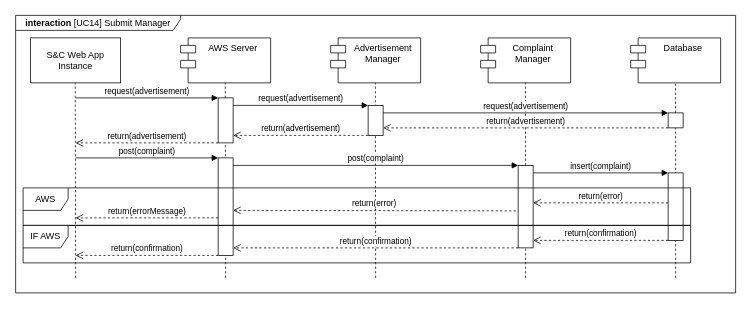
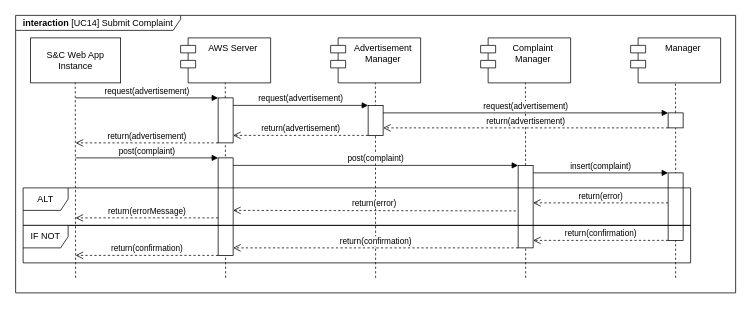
  <mxCell id="0" />
  <mxCell id="1" parent="0" />
  <mxCell id="2" value="S&amp;amp;C Web App Instance" style="rounded=0;whiteSpace=wrap;html=1;" parent="1" vertex="1"><mxGeometry x="40" y="50" width="120" height="60" as="geometry" /></mxCell>
  <mxCell id="3" value="AWS Server&lt;div&gt;&lt;br&gt;&lt;/div&gt;" style="shape=module;align=left;spacingLeft=20;align=center;verticalAlign=top;whiteSpace=wrap;html=1;" parent="1" vertex="1"><mxGeometry x="240" y="50" width="120" height="60" as="geometry" /></mxCell>
  <mxCell id="4" value="Complaint Manager" style="shape=module;align=left;spacingLeft=20;align=center;verticalAlign=top;whiteSpace=wrap;html=1;" parent="1" vertex="1"><mxGeometry x="640" y="50" width="120" height="60" as="geometry" /></mxCell>
  <mxCell id="5" value="" style="endArrow=none;dashed=1;html=1;rounded=0;" parent="1" edge="1"><mxGeometry width="50" height="50" relative="1" as="geometry"><mxPoint x="100" y="370" as="sourcePoint" /><mxPoint x="99.5" y="110" as="targetPoint" /></mxGeometry></mxCell>
  <mxCell id="6" value="" style="endArrow=none;dashed=1;html=1;rounded=0;" parent="1" edge="1"><mxGeometry width="50" height="50" relative="1" as="geometry"><mxPoint x="300" y="370" as="sourcePoint" /><mxPoint x="299.5" y="110" as="targetPoint" /></mxGeometry></mxCell>
  <mxCell id="7" value="" style="endArrow=none;dashed=1;html=1;rounded=0;" parent="1" edge="1" source="35"><mxGeometry width="50" height="50" relative="1" as="geometry"><mxPoint x="700" y="390" as="sourcePoint" /><mxPoint x="699.75" y="110" as="targetPoint" /></mxGeometry></mxCell>
  <mxCell id="8" value="" style="rounded=0;whiteSpace=wrap;html=1;rotation=0;" parent="1" vertex="1"><mxGeometry x="290" y="130" width="20" height="60" as="geometry" /></mxCell>
  <mxCell id="9" value="request(advertisement)" style="html=1;verticalAlign=bottom;endArrow=block;curved=0;rounded=0;" parent="1" edge="1"><mxGeometry x="0.002" width="80" relative="1" as="geometry"><mxPoint x="100" y="130" as="sourcePoint" /><mxPoint x="290" y="130" as="targetPoint" /><mxPoint as="offset" /></mxGeometry></mxCell>
  <mxCell id="10" value="Advertisement Manager" style="shape=module;align=left;spacingLeft=20;align=center;verticalAlign=top;whiteSpace=wrap;html=1;" parent="1" vertex="1"><mxGeometry x="440" y="50" width="120" height="60" as="geometry" /></mxCell>
  <mxCell id="11" value="" style="endArrow=none;dashed=1;html=1;rounded=0;" parent="1" edge="1"><mxGeometry width="50" height="50" relative="1" as="geometry"><mxPoint x="500" y="370" as="sourcePoint" /><mxPoint x="499.67" y="110" as="targetPoint" /></mxGeometry></mxCell>
  <mxCell id="12" value="request(advertisement)" style="html=1;verticalAlign=bottom;endArrow=block;curved=0;rounded=0;" parent="1" edge="1"><mxGeometry x="0.002" width="80" relative="1" as="geometry"><mxPoint x="310" y="140" as="sourcePoint" /><mxPoint x="490" y="140" as="targetPoint" /><mxPoint as="offset" /></mxGeometry></mxCell>
  <mxCell id="13" value="" style="rounded=0;whiteSpace=wrap;html=1;rotation=0;" parent="1" vertex="1"><mxGeometry x="490" y="140" width="20" height="40" as="geometry" /></mxCell>
  <mxCell id="14" value="request(advertisement)" style="html=1;verticalAlign=bottom;endArrow=block;curved=0;rounded=0;entryX=0;entryY=0;entryDx=0;entryDy=0;" parent="1" edge="1" target="32"><mxGeometry x="0.002" width="80" relative="1" as="geometry"><mxPoint x="510" y="150" as="sourcePoint" /><mxPoint x="690" y="150" as="targetPoint" /><mxPoint as="offset" /></mxGeometry></mxCell>
  <mxCell id="15" value="return(advertisement)" style="html=1;verticalAlign=bottom;endArrow=open;dashed=1;endSize=8;curved=0;rounded=0;exitX=0;exitY=1;exitDx=0;exitDy=0;" parent="1" edge="1" source="32"><mxGeometry relative="1" as="geometry"><mxPoint x="690" y="170" as="sourcePoint" /><mxPoint x="510" y="170" as="targetPoint" /></mxGeometry></mxCell>
  <mxCell id="16" value="return(advertisement)" style="html=1;verticalAlign=bottom;endArrow=open;dashed=1;endSize=8;curved=0;rounded=0;" parent="1" edge="1"><mxGeometry relative="1" as="geometry"><mxPoint x="490" y="180" as="sourcePoint" /><mxPoint x="310" y="180" as="targetPoint" /></mxGeometry></mxCell>
  <mxCell id="17" value="return(advertisement)" style="html=1;verticalAlign=bottom;endArrow=open;dashed=1;endSize=8;curved=0;rounded=0;" parent="1" edge="1"><mxGeometry relative="1" as="geometry"><mxPoint x="290" y="190" as="sourcePoint" /><mxPoint x="100" y="190" as="targetPoint" /></mxGeometry></mxCell>
  <mxCell id="18" value="" style="rounded=0;whiteSpace=wrap;html=1;rotation=0;" parent="1" vertex="1"><mxGeometry x="290" y="210" width="20" height="130" as="geometry" /></mxCell>
  <mxCell id="19" value="post(complaint)" style="html=1;verticalAlign=bottom;endArrow=block;curved=0;rounded=0;" parent="1" edge="1"><mxGeometry x="0.002" width="80" relative="1" as="geometry"><mxPoint x="100" y="210" as="sourcePoint" /><mxPoint x="290" y="210" as="targetPoint" /><mxPoint as="offset" /></mxGeometry></mxCell>
  <mxCell id="20" value="post(complaint)" style="html=1;verticalAlign=bottom;endArrow=block;curved=0;rounded=0;" parent="1" edge="1"><mxGeometry x="0.002" width="80" relative="1" as="geometry"><mxPoint x="310" y="220" as="sourcePoint" /><mxPoint x="690" y="220" as="targetPoint" /><mxPoint as="offset" /></mxGeometry></mxCell>
  <mxCell id="21" value="insert(complaint)" style="html=1;verticalAlign=bottom;endArrow=block;curved=0;rounded=0;" parent="1" edge="1"><mxGeometry x="0.002" width="80" relative="1" as="geometry"><mxPoint x="710" y="230" as="sourcePoint" /><mxPoint x="890" y="230" as="targetPoint" /><mxPoint as="offset" /></mxGeometry></mxCell>
  <mxCell id="22" value="return(error)" style="html=1;verticalAlign=bottom;endArrow=open;dashed=1;endSize=8;curved=0;rounded=0;" parent="1" edge="1"><mxGeometry relative="1" as="geometry"><mxPoint x="890" y="270" as="sourcePoint" /><mxPoint x="710" y="270" as="targetPoint" /></mxGeometry></mxCell>
  <mxCell id="23" value="return(errorMessage)" style="html=1;verticalAlign=bottom;endArrow=open;dashed=1;endSize=8;curved=0;rounded=0;" parent="1" edge="1"><mxGeometry relative="1" as="geometry"><mxPoint x="290" y="290" as="sourcePoint" /><mxPoint x="100" y="290" as="targetPoint" /></mxGeometry></mxCell>
  <mxCell id="24" value="return(confirmation)" style="html=1;verticalAlign=bottom;endArrow=open;dashed=1;endSize=8;curved=0;rounded=0;" parent="1" edge="1"><mxGeometry relative="1" as="geometry"><mxPoint x="890" y="320" as="sourcePoint" /><mxPoint x="710" y="320" as="targetPoint" /></mxGeometry></mxCell>
  <mxCell id="25" value="return(confirmation)" style="html=1;verticalAlign=bottom;endArrow=open;dashed=1;endSize=8;curved=0;rounded=0;" parent="1" edge="1"><mxGeometry relative="1" as="geometry"><mxPoint x="290" y="340" as="sourcePoint" /><mxPoint x="100" y="340" as="targetPoint" /></mxGeometry></mxCell>
- <mxCell id="26" value="&lt;b&gt;interaction&amp;nbsp;&lt;/b&gt;[UC14] Submit Manager" style="shape=umlFrame;whiteSpace=wrap;html=1;pointerEvents=0;width=220;height=20;" parent="1" vertex="1"><mxGeometry x="20" y="20" width="960" height="370" as="geometry" /></mxCell>
+ <mxCell id="26" value="&lt;b&gt;interaction&amp;nbsp;&lt;/b&gt;[UC14] Submit Complaint" style="shape=umlFrame;whiteSpace=wrap;html=1;pointerEvents=0;width=220;height=20;" parent="1" vertex="1"><mxGeometry x="20" y="20" width="960" height="370" as="geometry" /></mxCell>
  <mxCell id="27" value="return(error)" style="html=1;verticalAlign=bottom;endArrow=open;dashed=1;endSize=8;curved=0;rounded=0;exitX=-0.15;exitY=0.552;exitDx=0;exitDy=0;exitPerimeter=0;" edge="1" parent="1" source="35"><mxGeometry relative="1" as="geometry"><mxPoint x="490" y="280" as="sourcePoint" /><mxPoint x="310" y="280" as="targetPoint" /></mxGeometry></mxCell>
  <mxCell id="28" value="return(confirmation)" style="html=1;verticalAlign=bottom;endArrow=open;dashed=1;endSize=8;curved=0;rounded=0;" edge="1" parent="1"><mxGeometry relative="1" as="geometry"><mxPoint x="690" y="330" as="sourcePoint" /><mxPoint x="310" y="330" as="targetPoint" /></mxGeometry></mxCell>
- <mxCell id="29" value="Database" style="shape=module;align=left;spacingLeft=20;align=center;verticalAlign=top;whiteSpace=wrap;html=1;" vertex="1" parent="1"><mxGeometry x="840" y="50" width="120" height="60" as="geometry" /></mxCell>
+ <mxCell id="29" value="Manager" style="shape=module;align=left;spacingLeft=20;align=center;verticalAlign=top;whiteSpace=wrap;html=1;" vertex="1" parent="1"><mxGeometry x="840" y="50" width="120" height="60" as="geometry" /></mxCell>
  <mxCell id="30" value="" style="endArrow=none;dashed=1;html=1;rounded=0;" edge="1" parent="1" source="32"><mxGeometry width="50" height="50" relative="1" as="geometry"><mxPoint x="900" y="600" as="sourcePoint" /><mxPoint x="899.75" y="110" as="targetPoint" /></mxGeometry></mxCell>
  <mxCell id="31" value="" style="endArrow=none;dashed=1;html=1;rounded=0;" edge="1" parent="1" target="32"><mxGeometry width="50" height="50" relative="1" as="geometry"><mxPoint x="900" y="370" as="sourcePoint" /><mxPoint x="899.75" y="110" as="targetPoint" /></mxGeometry></mxCell>
  <mxCell id="32" value="" style="rounded=0;whiteSpace=wrap;html=1;rotation=0;" vertex="1" parent="1"><mxGeometry x="890" y="150" width="20" height="20" as="geometry" /></mxCell>
  <mxCell id="33" value="" style="rounded=0;whiteSpace=wrap;html=1;rotation=0;" vertex="1" parent="1"><mxGeometry x="890" y="230" width="20" height="90" as="geometry" /></mxCell>
  <mxCell id="34" value="" style="endArrow=none;dashed=1;html=1;rounded=0;" edge="1" parent="1" target="35"><mxGeometry width="50" height="50" relative="1" as="geometry"><mxPoint x="700" y="370" as="sourcePoint" /><mxPoint x="699.75" y="110" as="targetPoint" /></mxGeometry></mxCell>
  <mxCell id="35" value="" style="rounded=0;whiteSpace=wrap;html=1;rotation=0;" parent="1" vertex="1"><mxGeometry x="690" y="220" width="20" height="110" as="geometry" /></mxCell>
- <mxCell id="36" value="AWS" style="shape=umlFrame;whiteSpace=wrap;html=1;pointerEvents=0;" vertex="1" parent="1"><mxGeometry x="30" y="250" width="890" height="50" as="geometry" /></mxCell>
- <mxCell id="37" value="IF AWS" style="shape=umlFrame;whiteSpace=wrap;html=1;pointerEvents=0;" vertex="1" parent="1"><mxGeometry x="30" y="300" width="890" height="50" as="geometry" /></mxCell>
+ <mxCell id="36" value="ALT" style="shape=umlFrame;whiteSpace=wrap;html=1;pointerEvents=0;" vertex="1" parent="1"><mxGeometry x="30" y="250" width="890" height="50" as="geometry" /></mxCell>
+ <mxCell id="37" value="IF NOT" style="shape=umlFrame;whiteSpace=wrap;html=1;pointerEvents=0;" vertex="1" parent="1"><mxGeometry x="30" y="300" width="890" height="50" as="geometry" /></mxCell>
